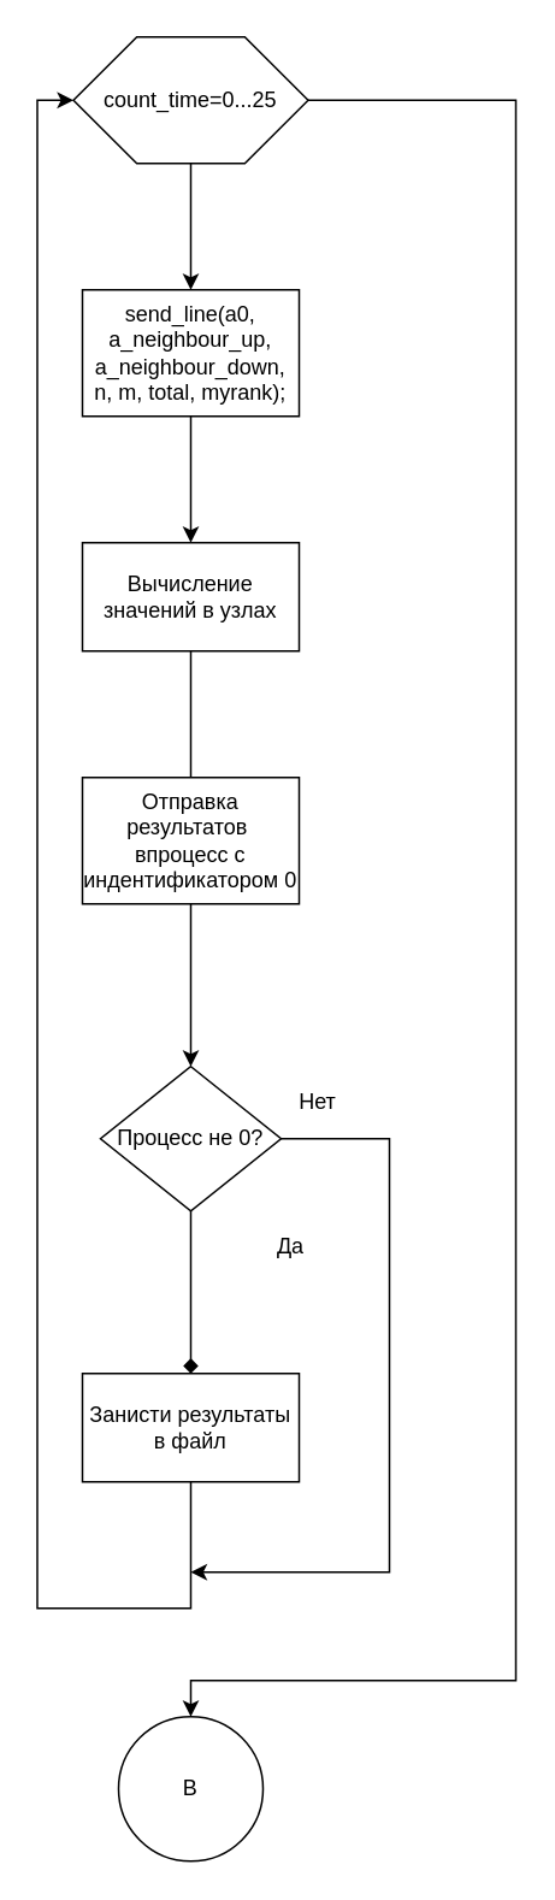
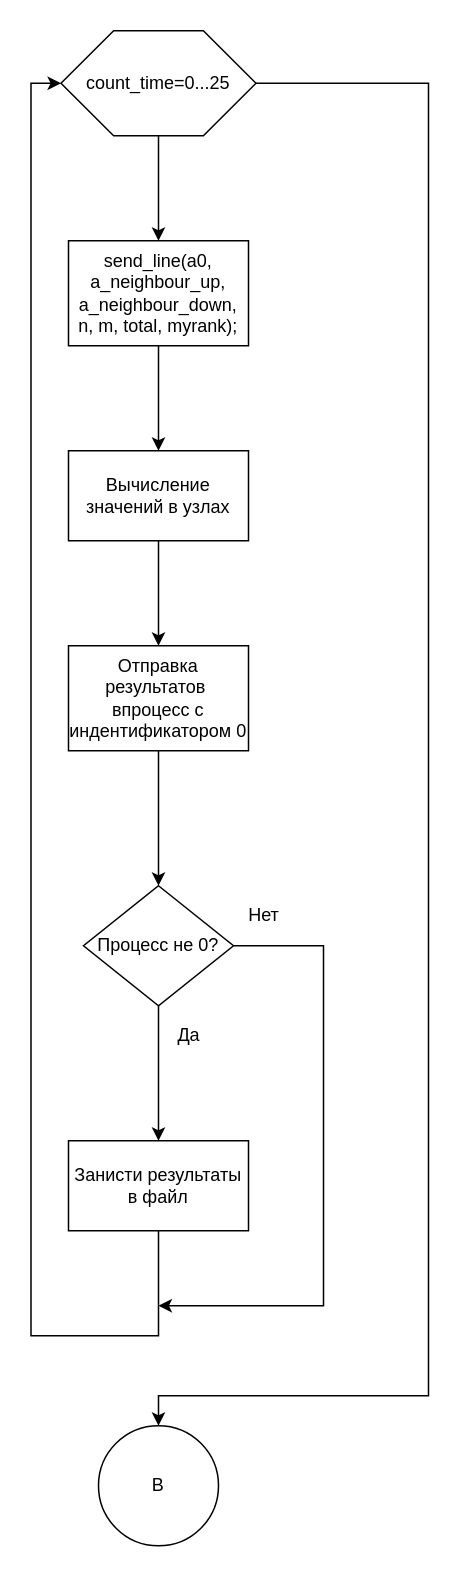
  <mxCell id="0" />
  <mxCell id="1" parent="0" />
  <mxCell id="2" style="edgeStyle=orthogonalEdgeStyle;rounded=0;orthogonalLoop=1;jettySize=auto;html=1;entryX=0.5;entryY=0;entryDx=0;entryDy=0;" parent="1" source="4" target="6" edge="1"><mxGeometry relative="1" as="geometry" /></mxCell>
  <mxCell id="3" style="edgeStyle=orthogonalEdgeStyle;rounded=0;orthogonalLoop=1;jettySize=auto;html=1;exitX=1;exitY=0.5;exitDx=0;exitDy=0;entryX=0.5;entryY=0;entryDx=0;entryDy=0;" parent="1" source="4" target="17" edge="1"><mxGeometry relative="1" as="geometry"><mxPoint x="105" y="990" as="targetPoint" /><Array as="points"><mxPoint x="285" y="55" /><mxPoint x="285" y="930" /><mxPoint x="105" y="930" /></Array></mxGeometry></mxCell>
  <mxCell id="4" value="" style="verticalLabelPosition=bottom;verticalAlign=top;html=1;shape=hexagon;perimeter=hexagonPerimeter2;arcSize=6;size=0.27;" parent="1" vertex="1"><mxGeometry x="40" y="20" width="130" height="70" as="geometry" /></mxCell>
  <mxCell id="5" value="" style="edgeStyle=orthogonalEdgeStyle;rounded=0;orthogonalLoop=1;jettySize=auto;html=1;" parent="1" source="6" target="8" edge="1"><mxGeometry relative="1" as="geometry" /></mxCell>
  <mxCell id="6" value="&lt;div&gt;&lt;span style=&quot;background-color: initial;&quot;&gt;send_line(a0, a_neighbour_up, a_neighbour_down, n, m, total, myrank);&lt;/span&gt;&lt;br&gt;&lt;/div&gt;" style="rounded=0;whiteSpace=wrap;html=1;" parent="1" vertex="1"><mxGeometry x="45" y="160" width="120" height="70" as="geometry" /></mxCell>
- <mxCell id="7" value="" style="edgeStyle=orthogonalEdgeStyle;rounded=0;orthogonalLoop=1;jettySize=auto;html=1;endArrow=none;" parent="1" source="8" target="10" edge="1"><mxGeometry relative="1" as="geometry" /></mxCell>
+ <mxCell id="7" value="" style="edgeStyle=orthogonalEdgeStyle;rounded=0;orthogonalLoop=1;jettySize=auto;html=1;" parent="1" source="8" target="10" edge="1"><mxGeometry relative="1" as="geometry" /></mxCell>
  <mxCell id="8" value="Вычисление значений в узлах" style="rounded=0;whiteSpace=wrap;html=1;" parent="1" vertex="1"><mxGeometry x="45" y="300" width="120" height="60" as="geometry" /></mxCell>
  <mxCell id="9" style="edgeStyle=orthogonalEdgeStyle;rounded=0;orthogonalLoop=1;jettySize=auto;html=1;" parent="1" source="10" target="13" edge="1"><mxGeometry relative="1" as="geometry" /></mxCell>
  <mxCell id="10" value="Отправка результатов&amp;nbsp; впроцесс с индентификатором 0" style="rounded=0;whiteSpace=wrap;html=1;" parent="1" vertex="1"><mxGeometry x="45" y="430" width="120" height="70" as="geometry" /></mxCell>
- <mxCell id="11" value="" style="edgeStyle=orthogonalEdgeStyle;rounded=0;orthogonalLoop=1;jettySize=auto;html=1;endArrow=diamond;" parent="1" source="13" target="15" edge="1"><mxGeometry relative="1" as="geometry" /></mxCell>
+ <mxCell id="11" value="" style="edgeStyle=orthogonalEdgeStyle;rounded=0;orthogonalLoop=1;jettySize=auto;html=1;" parent="1" source="13" target="15" edge="1"><mxGeometry relative="1" as="geometry" /></mxCell>
  <mxCell id="12" style="edgeStyle=orthogonalEdgeStyle;rounded=0;orthogonalLoop=1;jettySize=auto;html=1;exitX=1;exitY=0.5;exitDx=0;exitDy=0;" parent="1" source="13" edge="1"><mxGeometry relative="1" as="geometry"><mxPoint x="105" y="870" as="targetPoint" /><Array as="points"><mxPoint x="215" y="630" /><mxPoint x="215" y="870" /></Array></mxGeometry></mxCell>
  <mxCell id="13" value="&lt;span style=&quot;&quot;&gt;Процесс не 0?&lt;/span&gt;" style="rhombus;whiteSpace=wrap;html=1;" parent="1" vertex="1"><mxGeometry x="55" y="590" width="100" height="80" as="geometry" /></mxCell>
  <mxCell id="14" style="edgeStyle=orthogonalEdgeStyle;rounded=0;orthogonalLoop=1;jettySize=auto;html=1;entryX=0;entryY=0.5;entryDx=0;entryDy=0;" parent="1" source="15" target="4" edge="1"><mxGeometry relative="1" as="geometry"><mxPoint x="-35" y="630" as="targetPoint" /><Array as="points"><mxPoint x="105" y="890" /><mxPoint x="20" y="890" /><mxPoint x="20" y="55" /></Array></mxGeometry></mxCell>
  <mxCell id="15" value="Занисти результаты в файл" style="whiteSpace=wrap;html=1;" parent="1" vertex="1"><mxGeometry x="45" y="760" width="120" height="60" as="geometry" /></mxCell>
  <mxCell id="16" value="count_time=0...25" style="text;html=1;strokeColor=none;fillColor=none;align=center;verticalAlign=middle;whiteSpace=wrap;rounded=0;" parent="1" vertex="1"><mxGeometry x="75" y="40" width="60" height="30" as="geometry" /></mxCell>
  <mxCell id="17" value="B" style="ellipse;whiteSpace=wrap;html=1;aspect=fixed;" parent="1" vertex="1"><mxGeometry x="65" y="950" width="80" height="80" as="geometry" /></mxCell>
- <mxCell id="18" value="Да" style="text;html=1;align=center;verticalAlign=middle;resizable=0;points=[];autosize=1;strokeColor=none;fillColor=none;" vertex="1" parent="1"><mxGeometry x="145" y="680" width="30" height="20" as="geometry" /></mxCell>
+ <mxCell id="18" value="Да" style="text;html=1;align=center;verticalAlign=middle;resizable=0;points=[];autosize=1;strokeColor=none;fillColor=none;" vertex="1" parent="1"><mxGeometry x="110" y="680" width="30" height="20" as="geometry" /></mxCell>
  <mxCell id="19" value="Нет" style="text;html=1;align=center;verticalAlign=middle;resizable=0;points=[];autosize=1;strokeColor=none;fillColor=none;" vertex="1" parent="1"><mxGeometry x="155" y="600" width="40" height="20" as="geometry" /></mxCell>
